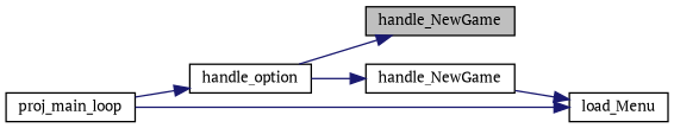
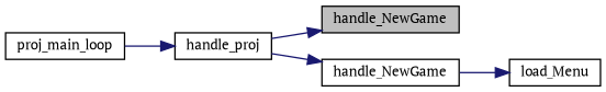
  digraph {
    fontname="PT Serif"
    rankdir=RL
    node [color=black fillcolor=white fontname="PT Serif" fontsize=10 shape=record style=filled]
    edge [color=midnightblue dir=back fontname="PT Serif" fontsize=10 labelfontname=Helvetica labelfontsize=10 style=solid]
    n1 [fillcolor=grey75 fontcolor=black height=0.2 label=handle_NewGame width=0.4]
-   n2 [height=0.2 label=handle_option width=0.4]
+   n2 [height=0.2 label=handle_proj width=0.4]
    n3 [height=0.2 label=proj_main_loop width=0.4]
    n4 [height=0.2 label=load_Menu width=0.4]
    n5 [height=0.2 label=handle_NewGame width=0.4]
    n1 -> n2
    n2 -> n3
-   n4 -> n3
    n4 -> n5
    n5 -> n2
  }
